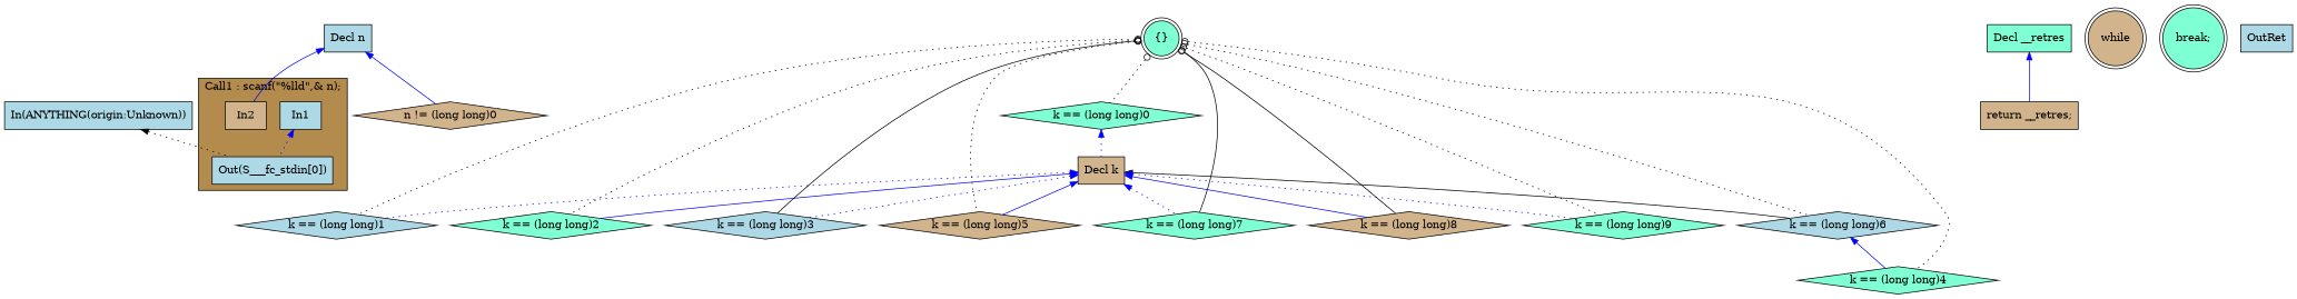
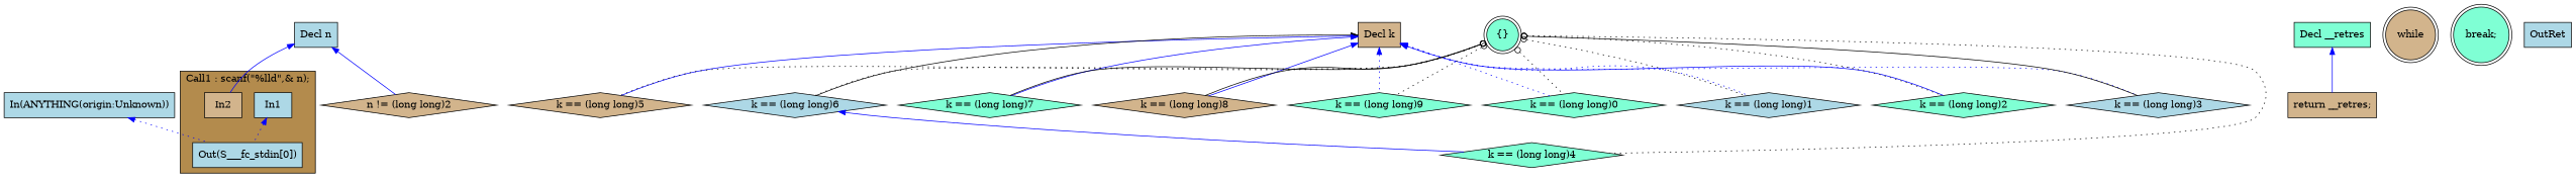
  digraph {
    rankdir=TB
    node [fillcolor=lightblue shape=diamond style=filled]
    edge [color="#0000FF" dir=back style=dotted]
    n1 [label=In1 shape=box]
    n2 [fillcolor=tan label=In2 shape=box]
    n3 [label="Out(S___fc_stdin[0])" shape=box]
    n4 [label="Decl n" shape=box]
-   n5 [fillcolor=tan label="n != (long long)0"]
+   n5 [fillcolor=tan label="n != (long long)2"]
    n6 [fillcolor=tan label="Decl k" shape=box]
    n7 [fillcolor=aquamarine label="k == (long long)0"]
    n8 [label="k == (long long)1"]
    n9 [fillcolor=aquamarine label="k == (long long)2"]
    n10 [label="k == (long long)3"]
    n11 [fillcolor=tan label="k == (long long)5"]
    n12 [label="k == (long long)6"]
    n13 [fillcolor=aquamarine label="k == (long long)7"]
    n14 [fillcolor=tan label="k == (long long)8"]
    n15 [fillcolor=aquamarine label="k == (long long)9"]
    n16 [fillcolor=aquamarine label="k == (long long)4"]
    n17 [fillcolor=aquamarine label="Decl __retres" shape=box]
    n18 [fillcolor=tan label="return __retres;" shape=box]
    n19 [fillcolor=tan label=while shape=doublecircle]
    n20 [fillcolor=aquamarine label="{}" shape=doublecircle]
    n21 [fillcolor=aquamarine label="break;" shape=doublecircle]
    n22 [label=OutRet shape=box]
    n23 [label="In(ANYTHING(origin:Unknown))" shape=box]
    subgraph cluster_1 {
      fillcolor="#B38B4D"
      label="Call1 : scanf(\"%lld\",& n);"
      style=filled
      n1
      n2
      n3
    }
    n1 -> n3
    n4 -> n2 [style=solid]
    n4 -> n5 [style=solid]
-   n7 -> n6
+   n6 -> n7
    n6 -> n8
    n6 -> n9 [style=solid]
    n6 -> n10
    n6 -> n11 [style=solid]
    n6 -> n12 [color="#000000" style=solid]
-   n6 -> n13
+   n6 -> n13 [style=solid]
    n6 -> n14 [style=solid]
    n6 -> n15
    n12 -> n16 [style=solid]
    n17 -> n18 [style=solid]
    n20 -> n7 [arrowtail=odot color="#000000"]
    n20 -> n8 [arrowtail=odot color="#000000"]
    n20 -> n9 [arrowtail=odot color="#000000"]
    n20 -> n10 [arrowtail=odot color="#000000" style=solid]
    n20 -> n11 [arrowtail=odot color="#000000"]
    n20 -> n12 [arrowtail=odot color="#000000"]
    n20 -> n13 [arrowtail=odot color="#000000" style=solid]
    n20 -> n14 [arrowtail=odot color="#000000" style=solid]
    n20 -> n15 [arrowtail=odot color="#000000"]
    n20 -> n16 [arrowtail=odot color="#000000"]
-   n23 -> n3 [color="#000000"]
+   n23 -> n3
  }
